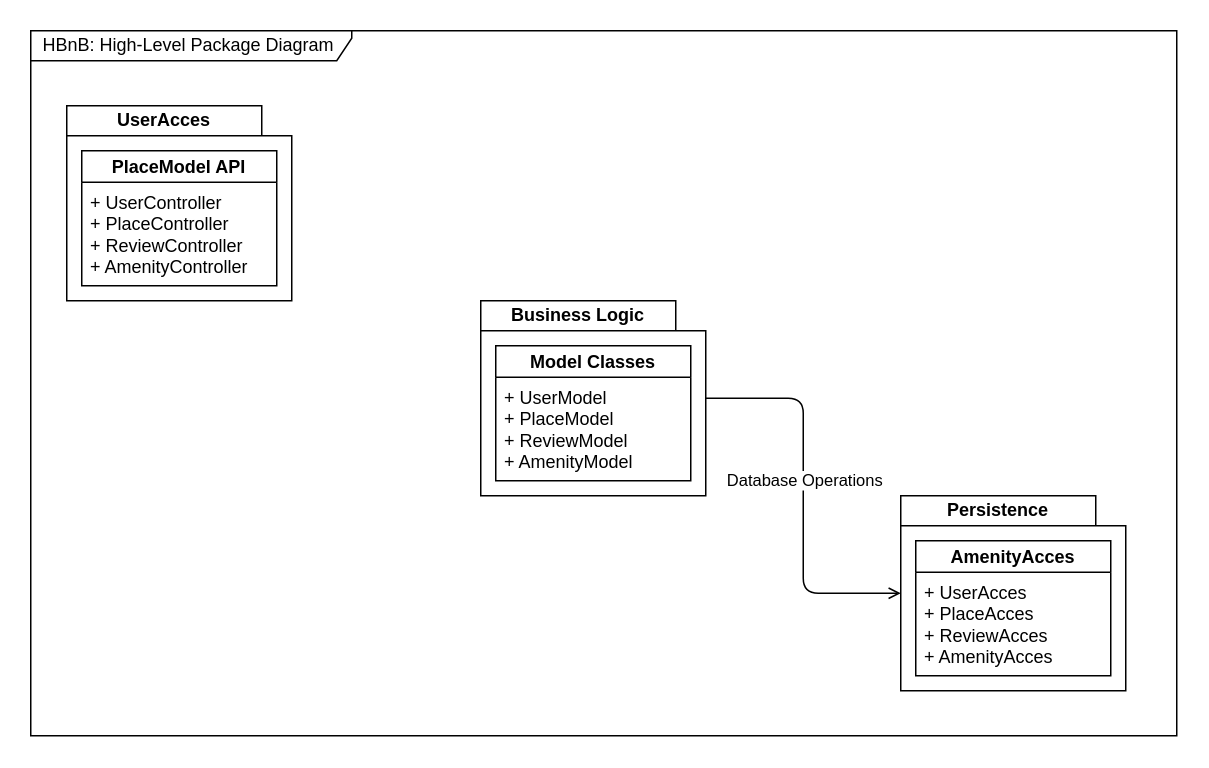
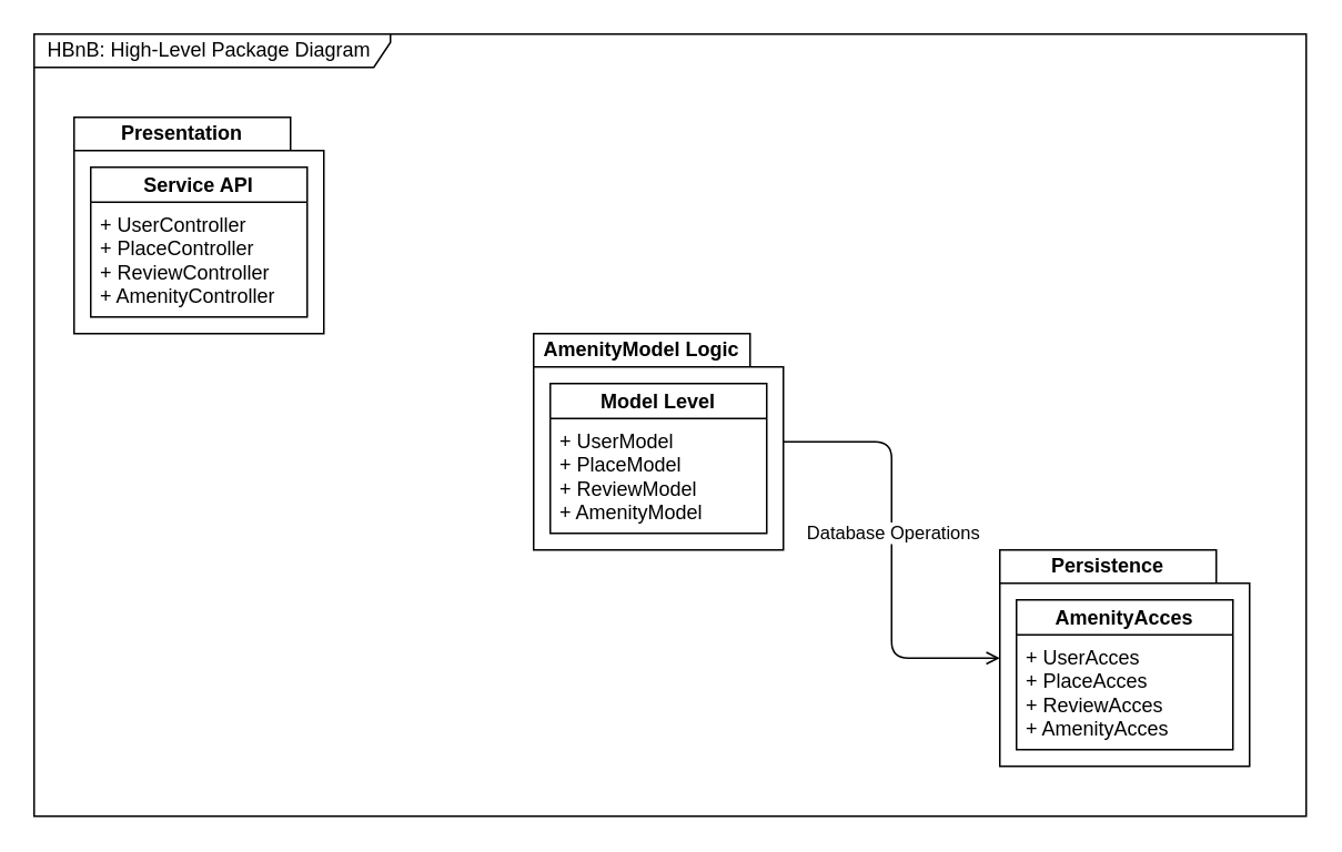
  <mxCell id="0" />
  <mxCell id="1" parent="0" />
  <mxCell id="2" value="HBnB: High-Level Package Diagram&amp;nbsp;" style="shape=umlFrame;whiteSpace=wrap;html=1;pointerEvents=0;recursiveResize=0;container=1;collapsible=0;width=214;height=20;" vertex="1" parent="1"><mxGeometry x="20" width="764" height="470" as="geometry" y="20" /></mxCell>
- <mxCell id="3" value="UserAcces" style="shape=folder;fontStyle=1;tabWidth=130;tabHeight=20;tabPosition=left;html=1;boundedLbl=1;labelInHeader=1;container=1;collapsible=0;recursiveResize=0;whiteSpace=wrap;" vertex="1" parent="2"><mxGeometry x="24" y="50" width="150" height="130" as="geometry" /></mxCell>
- <mxCell id="4" value="PlaceModel API" style="swimlane;fontStyle=1;align=center;verticalAlign=middle;childLayout=stackLayout;horizontal=1;startSize=21;horizontalStack=0;resizeParent=1;resizeParentMax=0;resizeLast=0;collapsible=0;marginBottom=0;html=1;whiteSpace=wrap;" vertex="1" parent="3"><mxGeometry x="10" y="30" width="130" height="90" as="geometry" /></mxCell>
+ <mxCell id="3" value="Presentation" style="shape=folder;fontStyle=1;tabWidth=130;tabHeight=20;tabPosition=left;html=1;boundedLbl=1;labelInHeader=1;container=1;collapsible=0;recursiveResize=0;whiteSpace=wrap;" vertex="1" parent="2"><mxGeometry x="24" y="50" width="150" height="130" as="geometry" /></mxCell>
+ <mxCell id="4" value="Service API" style="swimlane;fontStyle=1;align=center;verticalAlign=middle;childLayout=stackLayout;horizontal=1;startSize=21;horizontalStack=0;resizeParent=1;resizeParentMax=0;resizeLast=0;collapsible=0;marginBottom=0;html=1;whiteSpace=wrap;" vertex="1" parent="3"><mxGeometry x="10" y="30" width="130" height="90" as="geometry" /></mxCell>
  <mxCell id="5" value="+ UserController&lt;div&gt;+ Place&lt;span style=&quot;background-color: initial;&quot;&gt;Controller&lt;/span&gt;&lt;/div&gt;&lt;div&gt;+ Review&lt;span style=&quot;background-color: initial;&quot;&gt;Controller&lt;/span&gt;&lt;/div&gt;&lt;div&gt;+ Amenity&lt;span style=&quot;background-color: initial;&quot;&gt;Controller&lt;/span&gt;&lt;/div&gt;" style="text;html=1;strokeColor=none;fillColor=none;align=left;verticalAlign=middle;spacingLeft=4;spacingRight=4;overflow=hidden;rotatable=0;points=[[0,0.5],[1,0.5]];portConstraint=eastwest;whiteSpace=wrap;" vertex="1" parent="4"><mxGeometry y="21" width="130" height="69" as="geometry" /></mxCell>
  <mxCell id="6" value="Persistence" style="shape=folder;fontStyle=1;tabWidth=130;tabHeight=20;tabPosition=left;html=1;boundedLbl=1;labelInHeader=1;container=1;collapsible=0;recursiveResize=0;whiteSpace=wrap;" vertex="1" parent="2"><mxGeometry x="580" y="310" width="150" height="130" as="geometry" /></mxCell>
  <mxCell id="7" value="AmenityAcces" style="swimlane;fontStyle=1;align=center;verticalAlign=middle;childLayout=stackLayout;horizontal=1;startSize=21;horizontalStack=0;resizeParent=1;resizeParentMax=0;resizeLast=0;collapsible=0;marginBottom=0;html=1;whiteSpace=wrap;" vertex="1" parent="6"><mxGeometry x="10" y="30" width="130" height="90" as="geometry" /></mxCell>
  <mxCell id="8" value="+ UserAcces&lt;div&gt;+ PlaceAcces&lt;/div&gt;&lt;div&gt;+ ReviewAcces&lt;/div&gt;&lt;div&gt;+ AmenityAcces&lt;/div&gt;" style="text;html=1;strokeColor=none;fillColor=none;align=left;verticalAlign=middle;spacingLeft=4;spacingRight=4;overflow=hidden;rotatable=0;points=[[0,0.5],[1,0.5]];portConstraint=eastwest;whiteSpace=wrap;" vertex="1" parent="7"><mxGeometry y="21" width="130" height="69" as="geometry" /></mxCell>
- <mxCell id="9" value="Business Logic" style="shape=folder;fontStyle=1;tabWidth=130;tabHeight=20;tabPosition=left;html=1;boundedLbl=1;labelInHeader=1;container=1;collapsible=0;recursiveResize=0;whiteSpace=wrap;" vertex="1" parent="2"><mxGeometry x="300" y="180" width="150" height="130" as="geometry" /></mxCell>
- <mxCell id="10" value="Model Classes" style="swimlane;fontStyle=1;align=center;verticalAlign=middle;childLayout=stackLayout;horizontal=1;startSize=21;horizontalStack=0;resizeParent=1;resizeParentMax=0;resizeLast=0;collapsible=0;marginBottom=0;html=1;whiteSpace=wrap;" vertex="1" parent="9"><mxGeometry x="10" y="30" width="130" height="90" as="geometry" /></mxCell>
+ <mxCell id="9" value="AmenityModel Logic" style="shape=folder;fontStyle=1;tabWidth=130;tabHeight=20;tabPosition=left;html=1;boundedLbl=1;labelInHeader=1;container=1;collapsible=0;recursiveResize=0;whiteSpace=wrap;" vertex="1" parent="2"><mxGeometry x="300" y="180" width="150" height="130" as="geometry" /></mxCell>
+ <mxCell id="10" value="Model Level" style="swimlane;fontStyle=1;align=center;verticalAlign=middle;childLayout=stackLayout;horizontal=1;startSize=21;horizontalStack=0;resizeParent=1;resizeParentMax=0;resizeLast=0;collapsible=0;marginBottom=0;html=1;whiteSpace=wrap;" vertex="1" parent="9"><mxGeometry x="10" y="30" width="130" height="90" as="geometry" /></mxCell>
  <mxCell id="11" value="+ UserModel&lt;div&gt;+ PlaceModel&lt;/div&gt;&lt;div&gt;+ ReviewModel&lt;/div&gt;&lt;div&gt;+ AmenityModel&lt;/div&gt;" style="text;html=1;strokeColor=none;fillColor=none;align=left;verticalAlign=middle;spacingLeft=4;spacingRight=4;overflow=hidden;rotatable=0;points=[[0,0.5],[1,0.5]];portConstraint=eastwest;whiteSpace=wrap;" vertex="1" parent="10"><mxGeometry y="21" width="130" height="69" as="geometry" /></mxCell>
  <mxCell id="12" value="" style="edgeStyle=orthogonalEdgeStyle;rounded=1;orthogonalLoop=1;jettySize=auto;html=1;endArrow=open;endFill=0;dashed=0;curved=0;" edge="1" parent="2" source="9" target="6"><mxGeometry relative="1" as="geometry" /></mxCell>
  <mxCell id="13" value="Database Operations" style="edgeLabel;html=1;align=center;verticalAlign=middle;resizable=0;points=[];" connectable="0" vertex="1" parent="12"><mxGeometry x="-0.083" relative="1" as="geometry"><mxPoint as="offset" /></mxGeometry></mxCell>
